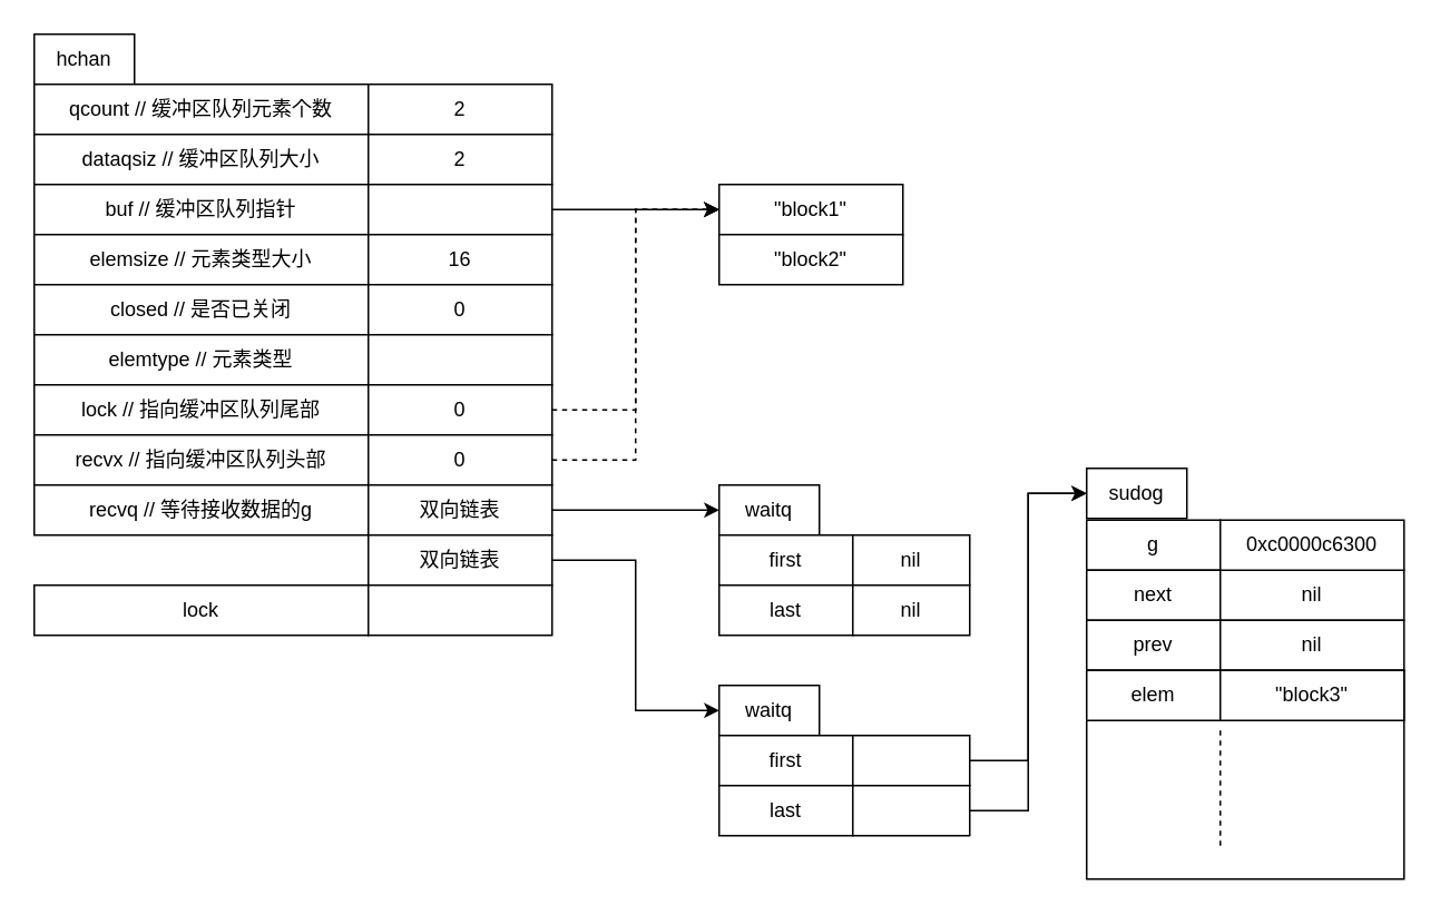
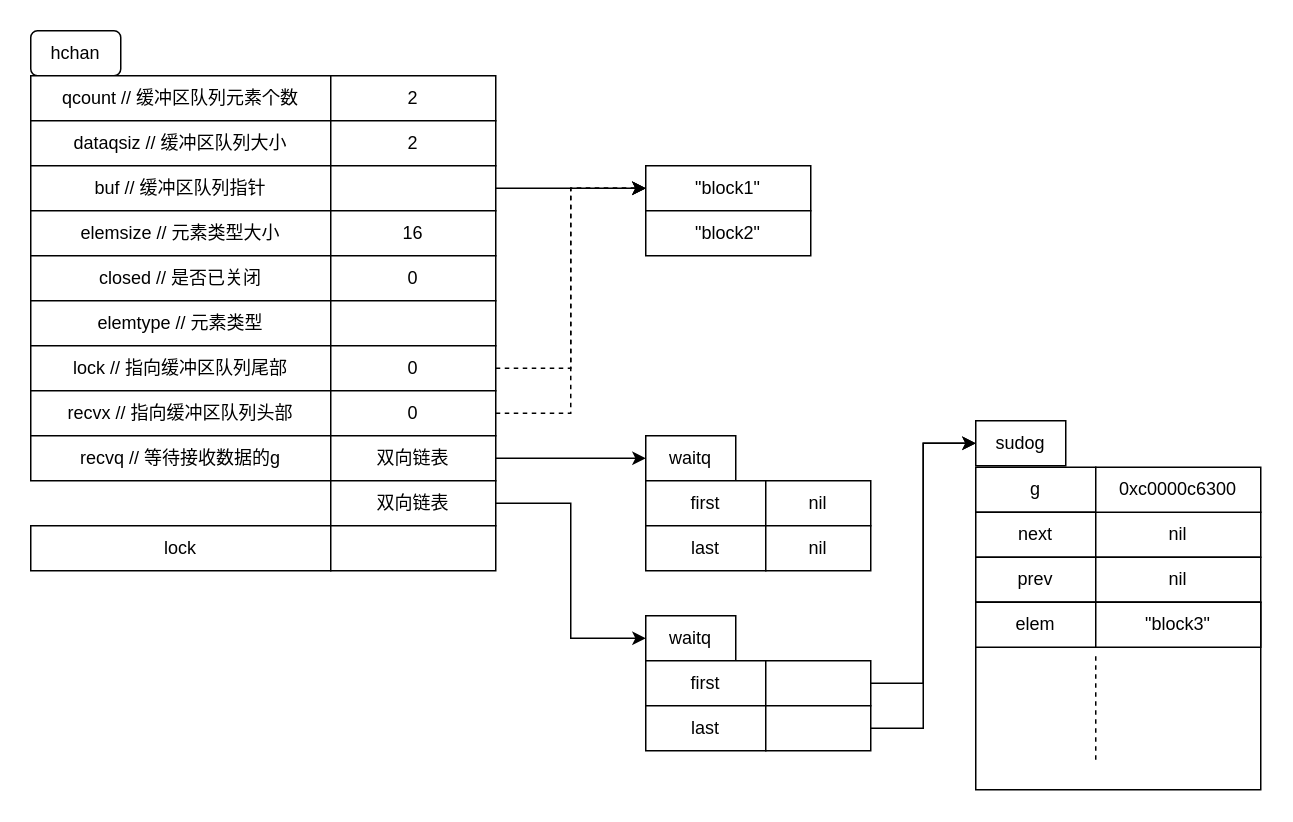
  <mxCell id="0" />
  <mxCell id="1" parent="0" />
- <mxCell id="2" value="hchan" style="rounded=0;whiteSpace=wrap;html=1;" vertex="1" parent="1"><mxGeometry x="20" y="20" width="60" height="30" as="geometry" /></mxCell>
+ <mxCell id="2" value="hchan" style="whiteSpace=wrap;html=1;rounded=1;" vertex="1" parent="1"><mxGeometry x="20" y="20" width="60" height="30" as="geometry" /></mxCell>
  <mxCell id="3" value="qcount // 缓冲区队列元素个数" style="rounded=0;whiteSpace=wrap;html=1;" vertex="1" parent="1"><mxGeometry x="20" y="50" width="200" height="30" as="geometry" /></mxCell>
  <mxCell id="4" value="dataqsiz // 缓冲区队列大小" style="rounded=0;whiteSpace=wrap;html=1;" vertex="1" parent="1"><mxGeometry x="20" y="80" width="200" height="30" as="geometry" /></mxCell>
  <mxCell id="5" value="buf // 缓冲区队列指针" style="rounded=0;whiteSpace=wrap;html=1;" vertex="1" parent="1"><mxGeometry x="20" y="110" width="200" height="30" as="geometry" /></mxCell>
  <mxCell id="6" value="elemsize // 元素类型大小" style="rounded=0;whiteSpace=wrap;html=1;" vertex="1" parent="1"><mxGeometry x="20" y="140" width="200" height="30" as="geometry" /></mxCell>
  <mxCell id="7" value="closed // 是否已关闭" style="rounded=0;whiteSpace=wrap;html=1;" vertex="1" parent="1"><mxGeometry x="20" y="170" width="200" height="30" as="geometry" /></mxCell>
  <mxCell id="8" value="elemtype // 元素类型" style="rounded=0;whiteSpace=wrap;html=1;" vertex="1" parent="1"><mxGeometry x="20" y="200" width="200" height="30" as="geometry" /></mxCell>
  <mxCell id="9" value="lock // 指向缓冲区队列尾部" style="rounded=0;whiteSpace=wrap;html=1;" vertex="1" parent="1"><mxGeometry x="20" y="230" width="200" height="30" as="geometry" /></mxCell>
  <mxCell id="10" value="recvx // 指向缓冲区队列头部" style="rounded=0;whiteSpace=wrap;html=1;" vertex="1" parent="1"><mxGeometry x="20" y="260" width="200" height="30" as="geometry" /></mxCell>
  <mxCell id="11" value="recvq // 等待接收数据的g" style="rounded=0;whiteSpace=wrap;html=1;" vertex="1" parent="1"><mxGeometry x="20" y="290" width="200" height="30" as="geometry" /></mxCell>
  <mxCell id="12" value="lock" style="rounded=0;whiteSpace=wrap;html=1;" vertex="1" parent="1"><mxGeometry x="20" y="350" width="200" height="30" as="geometry" /></mxCell>
  <mxCell id="13" value="2" style="rounded=0;whiteSpace=wrap;html=1;" vertex="1" parent="1"><mxGeometry x="220" y="50" width="110" height="30" as="geometry" /></mxCell>
  <mxCell id="14" value="2" style="rounded=0;whiteSpace=wrap;html=1;" vertex="1" parent="1"><mxGeometry x="220" y="80" width="110" height="30" as="geometry" /></mxCell>
  <mxCell id="15" style="edgeStyle=orthogonalEdgeStyle;rounded=0;orthogonalLoop=1;jettySize=auto;html=1;entryX=0;entryY=0.5;entryDx=0;entryDy=0;" edge="1" parent="1" source="16" target="40"><mxGeometry relative="1" as="geometry" /></mxCell>
  <mxCell id="16" value="" style="rounded=0;whiteSpace=wrap;html=1;" vertex="1" parent="1"><mxGeometry x="220" y="110" width="110" height="30" as="geometry" /></mxCell>
  <mxCell id="17" value="16" style="rounded=0;whiteSpace=wrap;html=1;" vertex="1" parent="1"><mxGeometry x="220" y="140" width="110" height="30" as="geometry" /></mxCell>
  <mxCell id="18" value="0" style="rounded=0;whiteSpace=wrap;html=1;" vertex="1" parent="1"><mxGeometry x="220" y="170" width="110" height="30" as="geometry" /></mxCell>
  <mxCell id="19" value="" style="rounded=0;whiteSpace=wrap;html=1;" vertex="1" parent="1"><mxGeometry x="220" y="200" width="110" height="30" as="geometry" /></mxCell>
  <mxCell id="20" style="edgeStyle=orthogonalEdgeStyle;rounded=0;orthogonalLoop=1;jettySize=auto;html=1;entryX=0;entryY=0.5;entryDx=0;entryDy=0;dashed=1;" edge="1" parent="1" source="21" target="40"><mxGeometry relative="1" as="geometry" /></mxCell>
  <mxCell id="21" value="0" style="rounded=0;whiteSpace=wrap;html=1;" vertex="1" parent="1"><mxGeometry x="220" y="230" width="110" height="30" as="geometry" /></mxCell>
  <mxCell id="22" style="edgeStyle=orthogonalEdgeStyle;rounded=0;orthogonalLoop=1;jettySize=auto;html=1;entryX=0;entryY=0.5;entryDx=0;entryDy=0;dashed=1;" edge="1" parent="1" source="23" target="40"><mxGeometry relative="1" as="geometry" /></mxCell>
  <mxCell id="23" value="0" style="rounded=0;whiteSpace=wrap;html=1;" vertex="1" parent="1"><mxGeometry x="220" y="260" width="110" height="30" as="geometry" /></mxCell>
  <mxCell id="24" style="edgeStyle=orthogonalEdgeStyle;rounded=0;orthogonalLoop=1;jettySize=auto;html=1;entryX=0;entryY=0.5;entryDx=0;entryDy=0;" edge="1" parent="1" source="25" target="29"><mxGeometry relative="1" as="geometry" /></mxCell>
  <mxCell id="25" value="&lt;span style=&quot;white-space: normal&quot;&gt;双向链表&lt;/span&gt;" style="rounded=0;whiteSpace=wrap;html=1;" vertex="1" parent="1"><mxGeometry x="220" y="290" width="110" height="30" as="geometry" /></mxCell>
  <mxCell id="26" style="edgeStyle=orthogonalEdgeStyle;rounded=0;orthogonalLoop=1;jettySize=auto;html=1;entryX=0;entryY=0.5;entryDx=0;entryDy=0;" edge="1" parent="1" source="27" target="33"><mxGeometry relative="1" as="geometry" /></mxCell>
  <mxCell id="27" value="双向链表" style="rounded=0;whiteSpace=wrap;html=1;" vertex="1" parent="1"><mxGeometry x="220" y="320" width="110" height="30" as="geometry" /></mxCell>
  <mxCell id="28" value="" style="rounded=0;whiteSpace=wrap;html=1;" vertex="1" parent="1"><mxGeometry x="220" y="350" width="110" height="30" as="geometry" /></mxCell>
  <mxCell id="29" value="waitq" style="rounded=0;whiteSpace=wrap;html=1;" vertex="1" parent="1"><mxGeometry x="430" y="290" width="60" height="30" as="geometry" /></mxCell>
  <mxCell id="30" value="first" style="rounded=0;whiteSpace=wrap;html=1;" vertex="1" parent="1"><mxGeometry x="430" y="320" width="80" height="30" as="geometry" /></mxCell>
  <mxCell id="31" value="last" style="rounded=0;whiteSpace=wrap;html=1;" vertex="1" parent="1"><mxGeometry x="430" y="350" width="80" height="30" as="geometry" /></mxCell>
  <mxCell id="32" value="nil" style="rounded=0;whiteSpace=wrap;html=1;" vertex="1" parent="1"><mxGeometry x="510" y="320" width="70" height="30" as="geometry" /></mxCell>
  <mxCell id="33" value="waitq" style="rounded=0;whiteSpace=wrap;html=1;" vertex="1" parent="1"><mxGeometry x="430" y="410" width="60" height="30" as="geometry" /></mxCell>
  <mxCell id="34" value="first" style="rounded=0;whiteSpace=wrap;html=1;" vertex="1" parent="1"><mxGeometry x="430" y="440" width="80" height="30" as="geometry" /></mxCell>
  <mxCell id="35" value="last" style="rounded=0;whiteSpace=wrap;html=1;" vertex="1" parent="1"><mxGeometry x="430" y="470" width="80" height="30" as="geometry" /></mxCell>
  <mxCell id="36" style="edgeStyle=orthogonalEdgeStyle;rounded=0;orthogonalLoop=1;jettySize=auto;html=1;entryX=0;entryY=0.5;entryDx=0;entryDy=0;" edge="1" parent="1" source="37" target="42"><mxGeometry relative="1" as="geometry" /></mxCell>
  <mxCell id="37" value="" style="rounded=0;whiteSpace=wrap;html=1;" vertex="1" parent="1"><mxGeometry x="510" y="440" width="70" height="30" as="geometry" /></mxCell>
  <mxCell id="38" style="edgeStyle=orthogonalEdgeStyle;rounded=0;orthogonalLoop=1;jettySize=auto;html=1;entryX=0;entryY=0.5;entryDx=0;entryDy=0;" edge="1" parent="1" source="39" target="42"><mxGeometry relative="1" as="geometry"><mxPoint x="650" y="470" as="targetPoint" /></mxGeometry></mxCell>
  <mxCell id="39" value="" style="rounded=0;whiteSpace=wrap;html=1;" vertex="1" parent="1"><mxGeometry x="510" y="470" width="70" height="30" as="geometry" /></mxCell>
  <mxCell id="40" value="&quot;block1&quot;" style="rounded=0;whiteSpace=wrap;html=1;" vertex="1" parent="1"><mxGeometry x="430" y="110" width="110" height="30" as="geometry" /></mxCell>
  <mxCell id="41" value="&quot;block2&quot;" style="rounded=0;whiteSpace=wrap;html=1;" vertex="1" parent="1"><mxGeometry x="430" y="140" width="110" height="30" as="geometry" /></mxCell>
  <mxCell id="42" value="sudog" style="rounded=0;whiteSpace=wrap;html=1;" vertex="1" parent="1"><mxGeometry x="650" y="280" width="60" height="30" as="geometry" /></mxCell>
  <mxCell id="43" value="g" style="rounded=0;whiteSpace=wrap;html=1;" vertex="1" parent="1"><mxGeometry x="650" y="311" width="80" height="30" as="geometry" /></mxCell>
  <mxCell id="44" value="next" style="rounded=0;whiteSpace=wrap;html=1;" vertex="1" parent="1"><mxGeometry x="650" y="341" width="80" height="30" as="geometry" /></mxCell>
  <mxCell id="45" value="nil" style="rounded=0;whiteSpace=wrap;html=1;" vertex="1" parent="1"><mxGeometry x="730" y="341" width="110" height="30" as="geometry" /></mxCell>
  <mxCell id="46" value="prev" style="rounded=0;whiteSpace=wrap;html=1;" vertex="1" parent="1"><mxGeometry x="650" y="371" width="80" height="30" as="geometry" /></mxCell>
  <mxCell id="47" value="nil" style="rounded=0;whiteSpace=wrap;html=1;" vertex="1" parent="1"><mxGeometry x="730" y="371" width="110" height="30" as="geometry" /></mxCell>
  <mxCell id="48" value="0xc0000c6300" style="rounded=0;whiteSpace=wrap;html=1;" vertex="1" parent="1"><mxGeometry x="730" y="311" width="110" height="30" as="geometry" /></mxCell>
  <mxCell id="49" value="" style="rounded=0;whiteSpace=wrap;html=1;" vertex="1" parent="1"><mxGeometry x="650" y="401" width="190" height="125" as="geometry" /></mxCell>
  <mxCell id="50" value="" style="endArrow=none;dashed=1;html=1;" edge="1" parent="1"><mxGeometry width="50" height="50" relative="1" as="geometry"><mxPoint x="730" y="506" as="sourcePoint" /><mxPoint x="730" y="436" as="targetPoint" /><Array as="points"><mxPoint x="730" y="458.5" /></Array></mxGeometry></mxCell>
  <mxCell id="51" value="elem" style="rounded=0;whiteSpace=wrap;html=1;" vertex="1" parent="1"><mxGeometry x="650" y="401" width="80" height="30" as="geometry" /></mxCell>
  <mxCell id="52" value="&quot;block3&quot;" style="rounded=0;whiteSpace=wrap;html=1;" vertex="1" parent="1"><mxGeometry x="730" y="401" width="110" height="30" as="geometry" /></mxCell>
  <mxCell id="53" value="nil" style="rounded=0;whiteSpace=wrap;html=1;" vertex="1" parent="1"><mxGeometry x="510" y="350" width="70" height="30" as="geometry" /></mxCell>
